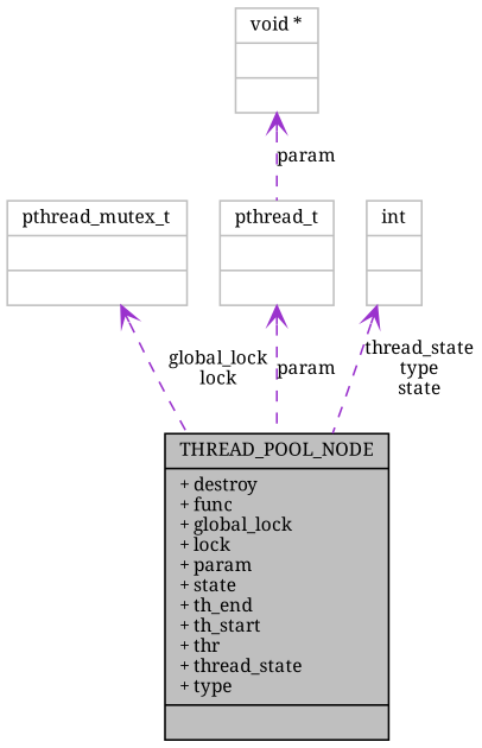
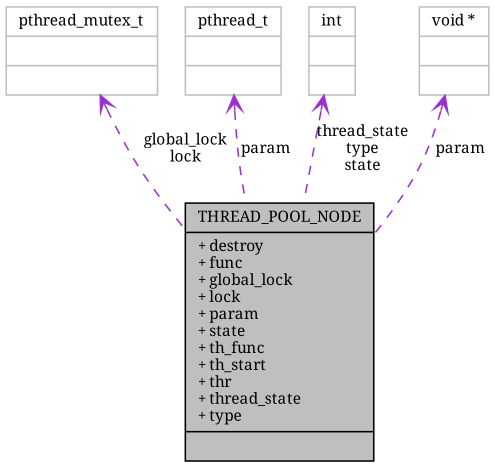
  digraph {
    fontname="Noto Serif"
    node [color=grey75 fillcolor=white fontname="Noto Serif" fontsize=10 shape=record style=filled]
    edge [arrowtail=open color=darkorchid3 dir=back fontname="Noto Serif" fontsize=10 labelfontname=Helvetica labelfontsize=10 style=dashed]
-   n1 [color=black fillcolor=grey75 fontcolor=black height=0.2 label="{THREAD_POOL_NODE\n|+ destroy\l+ func\l+ global_lock\l+ lock\l+ param\l+ state\l+ th_end\l+ th_start\l+ thr\l+ thread_state\l+ type\l|}" width=0.4]
+   n1 [color=black fillcolor=grey75 fontcolor=black height=0.2 label="{THREAD_POOL_NODE\n|+ destroy\l+ func\l+ global_lock\l+ lock\l+ param\l+ state\l+ th_func\l+ th_start\l+ thr\l+ thread_state\l+ type\l|}" width=0.4]
    n2 [height=0.2 label="{pthread_mutex_t\n||}" width=0.4]
    n3 [height=0.2 label="{pthread_t\n||}" width=0.4]
    n4 [height=0.2 label="{int\n||}" width=0.4]
    n5 [height=0.2 label="{void *\n||}" width=0.4]
    n2 -> n1 [label="global_lock\nlock"]
    n3 -> n1 [label=param]
    n4 -> n1 [label="thread_state\ntype\nstate"]
-   n5 -> n3 [label=param]
+   n5 -> n1 [label=param]
  }
